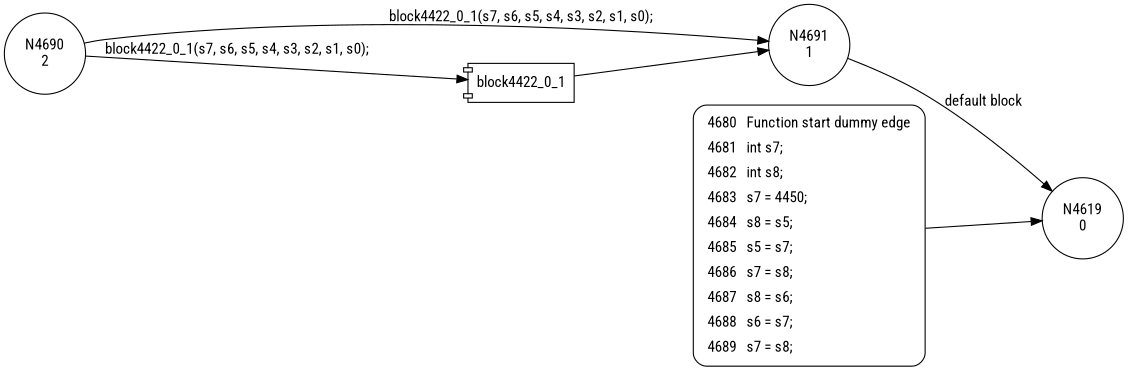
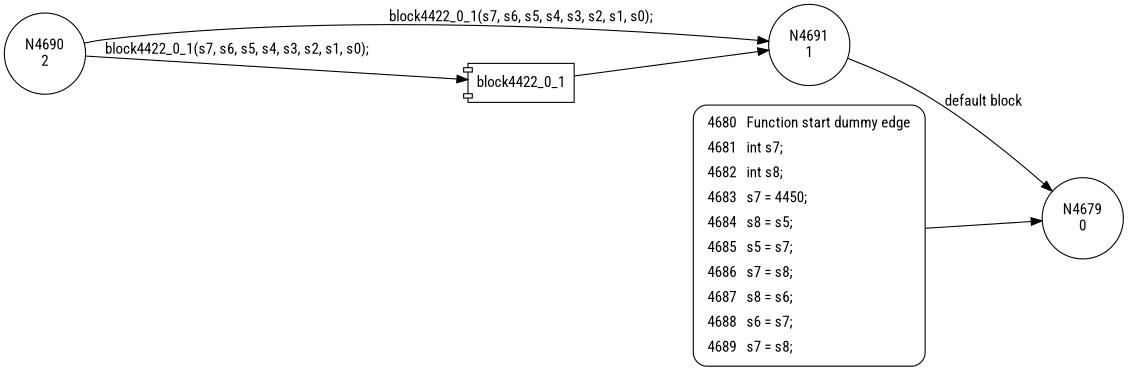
  digraph {
    fontname="Roboto Condensed"
    rankdir=LR
    node [fontname="Roboto Condensed" shape=circle]
    edge [fontname="Roboto Condensed"]
    n1 [label="N4690\n2"]
    n2 [label="N4691\n1"]
    n3 [label=block4422_0_1 shape=component]
-   n4 [label="N4619\n0"]
+   n4 [label="N4679\n0"]
    n5 [fillcolor=white label=<<table border="0" cellborder="0" cellpadding="3" bgcolor="white"><tr><td align="right">4680</td><td align="left">Function start dummy edge</td></tr><tr><td align="right">4681</td><td align="left">int s7;</td></tr><tr><td align="right">4682</td><td align="left">int s8;</td></tr><tr><td align="right">4683</td><td align="left">s7 = 4450;</td></tr><tr><td align="right">4684</td><td align="left">s8 = s5;</td></tr><tr><td align="right">4685</td><td align="left">s5 = s7;</td></tr><tr><td align="right">4686</td><td align="left">s7 = s8;</td></tr><tr><td align="right">4687</td><td align="left">s8 = s6;</td></tr><tr><td align="right">4688</td><td align="left">s6 = s7;</td></tr><tr><td align="right">4689</td><td align="left">s7 = s8;</td></tr></table>> penwidth=1 shape=Mrecord style="filled,bold"]
    n1 -> n2 [label="block4422_0_1(s7, s6, s5, s4, s3, s2, s1, s0);"]
    n1 -> n3 [label="block4422_0_1(s7, s6, s5, s4, s3, s2, s1, s0);"]
    n2 -> n4 [label="default block"]
    n3 -> n2
    n5 -> n4
  }
